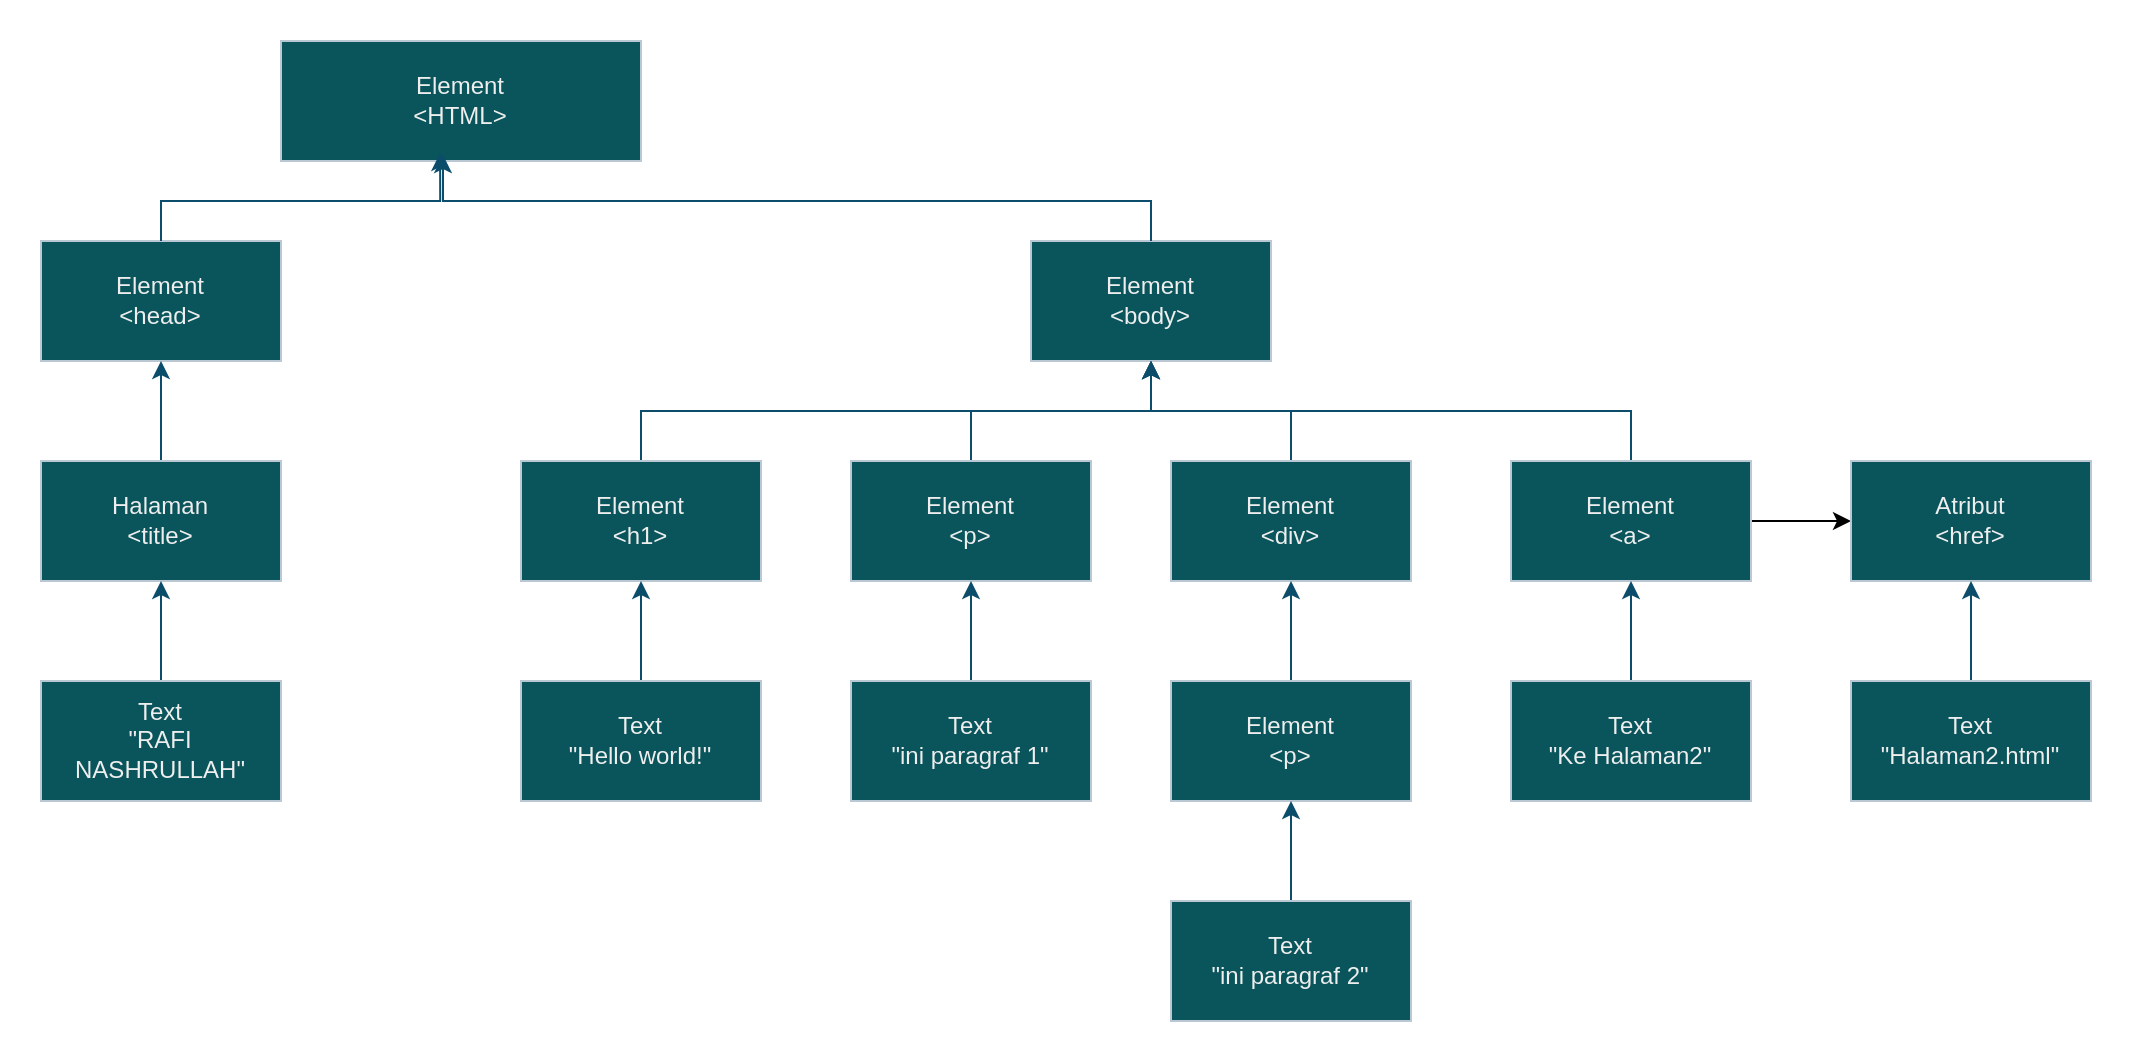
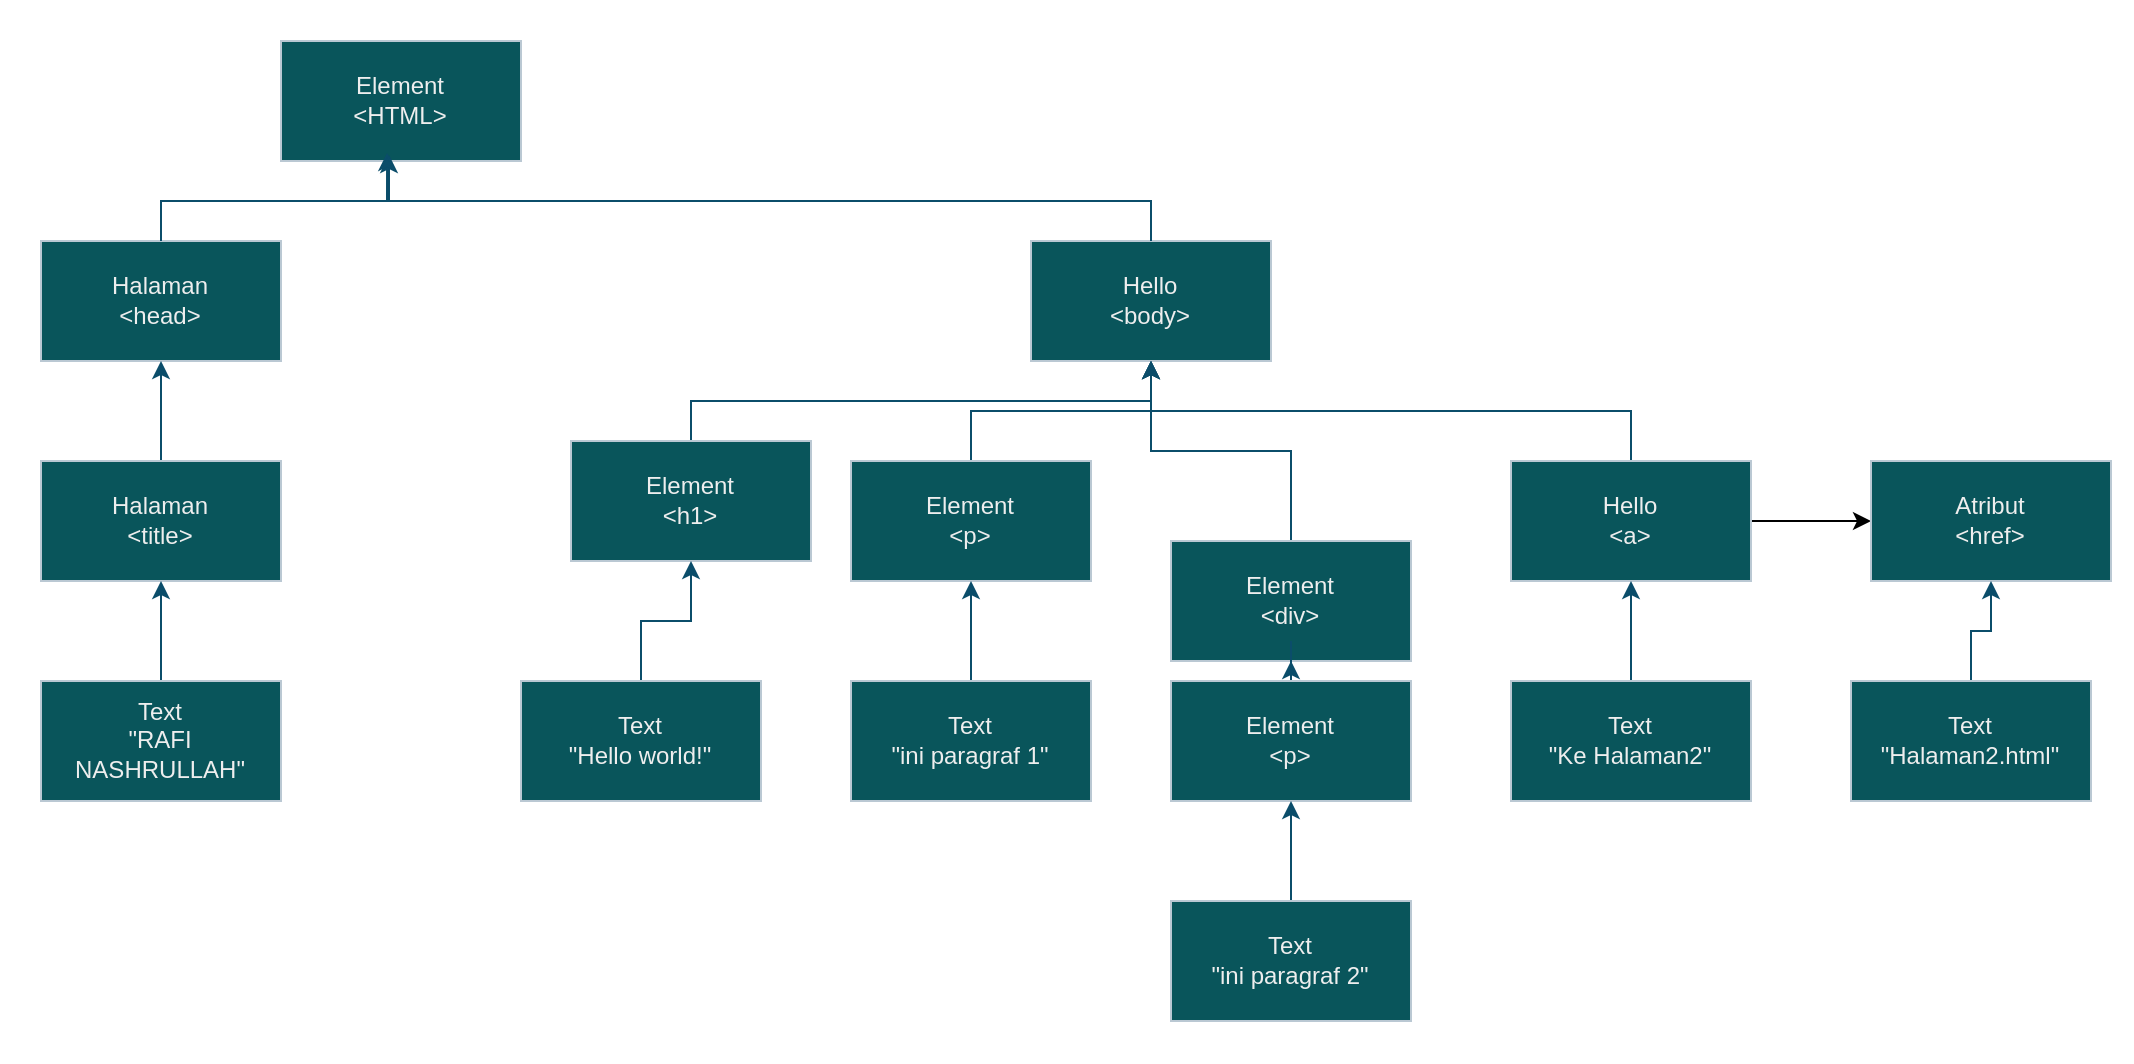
  <mxCell id="0" />
  <mxCell id="1" parent="0" />
- <mxCell id="2" value="Element&lt;br&gt;&amp;lt;HTML&amp;gt;" style="rounded=0;whiteSpace=wrap;html=1;fillColor=#09555B;strokeColor=#BAC8D3;labelBackgroundColor=none;fontColor=#EEEEEE;" parent="1" vertex="1"><mxGeometry x="140" y="20" width="180" height="60" as="geometry" /></mxCell>
- <mxCell id="3" value="Element&lt;div&gt;&amp;lt;head&amp;gt;&lt;/div&gt;" style="rounded=0;whiteSpace=wrap;html=1;fillColor=#09555B;strokeColor=#BAC8D3;labelBackgroundColor=none;fontColor=#EEEEEE;" parent="1" vertex="1"><mxGeometry x="20" y="120" width="120" height="60" as="geometry" /></mxCell>
- <mxCell id="4" value="Element&lt;div&gt;&amp;lt;body&amp;gt;&lt;/div&gt;" style="rounded=0;whiteSpace=wrap;html=1;fillColor=#09555B;strokeColor=#BAC8D3;labelBackgroundColor=none;fontColor=#EEEEEE;" parent="1" vertex="1"><mxGeometry x="515" y="120" width="120" height="60" as="geometry" /></mxCell>
+ <mxCell id="2" value="Element&lt;br&gt;&amp;lt;HTML&amp;gt;" style="rounded=0;whiteSpace=wrap;html=1;fillColor=#09555B;strokeColor=#BAC8D3;labelBackgroundColor=none;fontColor=#EEEEEE;" parent="1" vertex="1"><mxGeometry x="140" y="20" width="120" height="60" as="geometry" /></mxCell>
+ <mxCell id="3" value="Halaman&lt;div&gt;&amp;lt;head&amp;gt;&lt;/div&gt;" style="rounded=0;whiteSpace=wrap;html=1;fillColor=#09555B;strokeColor=#BAC8D3;labelBackgroundColor=none;fontColor=#EEEEEE;" parent="1" vertex="1"><mxGeometry x="20" y="120" width="120" height="60" as="geometry" /></mxCell>
+ <mxCell id="4" value="Hello&lt;div&gt;&amp;lt;body&amp;gt;&lt;/div&gt;" style="rounded=0;whiteSpace=wrap;html=1;fillColor=#09555B;strokeColor=#BAC8D3;labelBackgroundColor=none;fontColor=#EEEEEE;" parent="1" vertex="1"><mxGeometry x="515" y="120" width="120" height="60" as="geometry" /></mxCell>
  <mxCell id="5" style="edgeStyle=orthogonalEdgeStyle;rounded=0;orthogonalLoop=1;jettySize=auto;html=1;exitX=0.5;exitY=0;exitDx=0;exitDy=0;entryX=0.45;entryY=0.95;entryDx=0;entryDy=0;entryPerimeter=0;labelBackgroundColor=none;strokeColor=#0B4D6A;fontColor=default;" parent="1" source="4" target="2" edge="1"><mxGeometry relative="1" as="geometry" /></mxCell>
  <mxCell id="6" style="edgeStyle=orthogonalEdgeStyle;rounded=0;orthogonalLoop=1;jettySize=auto;html=1;exitX=0.5;exitY=0;exitDx=0;exitDy=0;entryX=0.442;entryY=0.933;entryDx=0;entryDy=0;entryPerimeter=0;labelBackgroundColor=none;strokeColor=#0B4D6A;fontColor=default;" parent="1" source="3" target="2" edge="1"><mxGeometry relative="1" as="geometry" /></mxCell>
  <mxCell id="7" value="" style="edgeStyle=orthogonalEdgeStyle;rounded=0;orthogonalLoop=1;jettySize=auto;html=1;strokeColor=#0B4D6A;" parent="1" source="8" target="3" edge="1"><mxGeometry relative="1" as="geometry" /></mxCell>
  <mxCell id="8" value="Halaman&lt;div&gt;&amp;lt;title&amp;gt;&lt;/div&gt;" style="rounded=0;whiteSpace=wrap;html=1;fillColor=#09555B;strokeColor=#BAC8D3;labelBackgroundColor=none;fontColor=#EEEEEE;" parent="1" vertex="1"><mxGeometry x="20" y="230" width="120" height="60" as="geometry" /></mxCell>
  <mxCell id="9" value="" style="edgeStyle=orthogonalEdgeStyle;rounded=0;orthogonalLoop=1;jettySize=auto;html=1;strokeColor=#0B4D6A;" parent="1" source="10" target="8" edge="1"><mxGeometry relative="1" as="geometry" /></mxCell>
  <mxCell id="10" value="Text&lt;div&gt;&quot;RAFI NASHRULLAH&quot;&lt;/div&gt;" style="rounded=0;whiteSpace=wrap;html=1;fillColor=#09555B;strokeColor=#BAC8D3;labelBackgroundColor=none;fontColor=#EEEEEE;" parent="1" vertex="1"><mxGeometry x="20" y="340" width="120" height="60" as="geometry" /></mxCell>
  <mxCell id="11" style="edgeStyle=orthogonalEdgeStyle;rounded=0;orthogonalLoop=1;jettySize=auto;html=1;exitX=0.5;exitY=0;exitDx=0;exitDy=0;labelBackgroundColor=none;strokeColor=#0B4D6A;fontColor=default;" parent="1" source="12" target="4" edge="1"><mxGeometry relative="1" as="geometry" /></mxCell>
  <mxCell id="12" value="Element&lt;div&gt;&amp;lt;p&amp;gt;&lt;/div&gt;" style="rounded=0;whiteSpace=wrap;html=1;fillColor=#09555B;strokeColor=#BAC8D3;labelBackgroundColor=none;fontColor=#EEEEEE;" parent="1" vertex="1"><mxGeometry x="425" y="230" width="120" height="60" as="geometry" /></mxCell>
  <mxCell id="13" style="edgeStyle=orthogonalEdgeStyle;rounded=0;orthogonalLoop=1;jettySize=auto;html=1;exitX=0.5;exitY=0;exitDx=0;exitDy=0;labelBackgroundColor=none;strokeColor=#0B4D6A;fontColor=default;" parent="1" source="14" target="4" edge="1"><mxGeometry relative="1" as="geometry" /></mxCell>
- <mxCell id="14" value="Element&lt;div&gt;&amp;lt;h1&amp;gt;&lt;/div&gt;" style="rounded=0;whiteSpace=wrap;html=1;fillColor=#09555B;strokeColor=#BAC8D3;labelBackgroundColor=none;fontColor=#EEEEEE;" parent="1" vertex="1"><mxGeometry x="260" y="230" width="120" height="60" as="geometry" /></mxCell>
+ <mxCell id="14" value="Element&lt;div&gt;&amp;lt;h1&amp;gt;&lt;/div&gt;" style="rounded=0;whiteSpace=wrap;html=1;fillColor=#09555B;strokeColor=#BAC8D3;labelBackgroundColor=none;fontColor=#EEEEEE;" parent="1" vertex="1"><mxGeometry x="285" y="220" width="120" height="60" as="geometry" /></mxCell>
  <mxCell id="15" style="edgeStyle=orthogonalEdgeStyle;rounded=0;orthogonalLoop=1;jettySize=auto;html=1;exitX=0.5;exitY=0;exitDx=0;exitDy=0;entryX=0.5;entryY=1;entryDx=0;entryDy=0;labelBackgroundColor=none;strokeColor=#0B4D6A;fontColor=default;" parent="1" source="17" target="4" edge="1"><mxGeometry relative="1" as="geometry" /></mxCell>
  <mxCell id="16" value="" style="edgeStyle=orthogonalEdgeStyle;rounded=0;orthogonalLoop=1;jettySize=auto;html=1;" edge="1" parent="1" source="17" target="20"><mxGeometry relative="1" as="geometry" /></mxCell>
- <mxCell id="17" value="Element&lt;div&gt;&amp;lt;a&amp;gt;&lt;/div&gt;" style="rounded=0;whiteSpace=wrap;html=1;fillColor=#09555B;strokeColor=#BAC8D3;labelBackgroundColor=none;fontColor=#EEEEEE;" parent="1" vertex="1"><mxGeometry x="755" y="230" width="120" height="60" as="geometry" /></mxCell>
+ <mxCell id="17" value="Hello&lt;div&gt;&amp;lt;a&amp;gt;&lt;/div&gt;" style="rounded=0;whiteSpace=wrap;html=1;fillColor=#09555B;strokeColor=#BAC8D3;labelBackgroundColor=none;fontColor=#EEEEEE;" parent="1" vertex="1"><mxGeometry x="755" y="230" width="120" height="60" as="geometry" /></mxCell>
  <mxCell id="18" style="edgeStyle=orthogonalEdgeStyle;rounded=0;orthogonalLoop=1;jettySize=auto;html=1;exitX=0.5;exitY=0;exitDx=0;exitDy=0;labelBackgroundColor=none;strokeColor=#0B4D6A;fontColor=default;" parent="1" source="19" target="4" edge="1"><mxGeometry relative="1" as="geometry" /></mxCell>
- <mxCell id="19" value="Element&lt;div&gt;&amp;lt;div&amp;gt;&lt;/div&gt;" style="rounded=0;whiteSpace=wrap;html=1;fillColor=#09555B;strokeColor=#BAC8D3;labelBackgroundColor=none;fontColor=#EEEEEE;" parent="1" vertex="1"><mxGeometry x="585" y="230" width="120" height="60" as="geometry" /></mxCell>
- <mxCell id="20" value="Atribut&lt;div&gt;&amp;lt;href&amp;gt;&lt;/div&gt;" style="rounded=0;whiteSpace=wrap;html=1;fillColor=#09555B;strokeColor=#BAC8D3;labelBackgroundColor=none;fontColor=#EEEEEE;" parent="1" vertex="1"><mxGeometry x="925" y="230" width="120" height="60" as="geometry" /></mxCell>
+ <mxCell id="19" value="Element&lt;div&gt;&amp;lt;div&amp;gt;&lt;/div&gt;" style="rounded=0;whiteSpace=wrap;html=1;fillColor=#09555B;strokeColor=#BAC8D3;labelBackgroundColor=none;fontColor=#EEEEEE;" parent="1" vertex="1"><mxGeometry x="585" y="270" width="120" height="60" as="geometry" /></mxCell>
+ <mxCell id="20" value="Atribut&lt;div&gt;&amp;lt;href&amp;gt;&lt;/div&gt;" style="rounded=0;whiteSpace=wrap;html=1;fillColor=#09555B;strokeColor=#BAC8D3;labelBackgroundColor=none;fontColor=#EEEEEE;" parent="1" vertex="1"><mxGeometry x="935" y="230" width="120" height="60" as="geometry" /></mxCell>
  <mxCell id="21" value="" style="edgeStyle=orthogonalEdgeStyle;rounded=0;orthogonalLoop=1;jettySize=auto;html=1;strokeColor=#0B4D6A;" parent="1" source="22" target="14" edge="1"><mxGeometry relative="1" as="geometry" /></mxCell>
  <mxCell id="22" value="Text&lt;div&gt;&quot;Hello world!&quot;&lt;/div&gt;" style="rounded=0;whiteSpace=wrap;html=1;fillColor=#09555B;strokeColor=#BAC8D3;labelBackgroundColor=none;fontColor=#EEEEEE;" parent="1" vertex="1"><mxGeometry x="260" y="340" width="120" height="60" as="geometry" /></mxCell>
  <mxCell id="23" value="" style="edgeStyle=orthogonalEdgeStyle;rounded=0;orthogonalLoop=1;jettySize=auto;html=1;strokeColor=#0B4D6A;" parent="1" source="24" target="12" edge="1"><mxGeometry relative="1" as="geometry" /></mxCell>
  <mxCell id="24" value="Text&lt;div&gt;&quot;ini paragraf 1&quot;&lt;/div&gt;" style="rounded=0;whiteSpace=wrap;html=1;fillColor=#09555B;strokeColor=#BAC8D3;labelBackgroundColor=none;fontColor=#EEEEEE;" parent="1" vertex="1"><mxGeometry x="425" y="340" width="120" height="60" as="geometry" /></mxCell>
  <mxCell id="25" value="" style="edgeStyle=orthogonalEdgeStyle;rounded=0;orthogonalLoop=1;jettySize=auto;html=1;strokeColor=#0B4D6A;" parent="1" source="26" target="19" edge="1"><mxGeometry relative="1" as="geometry" /></mxCell>
  <mxCell id="26" value="Element&lt;div&gt;&amp;lt;p&amp;gt;&lt;/div&gt;" style="rounded=0;whiteSpace=wrap;html=1;fillColor=#09555B;strokeColor=#BAC8D3;labelBackgroundColor=none;fontColor=#EEEEEE;" parent="1" vertex="1"><mxGeometry x="585" y="340" width="120" height="60" as="geometry" /></mxCell>
  <mxCell id="27" value="" style="edgeStyle=orthogonalEdgeStyle;rounded=0;orthogonalLoop=1;jettySize=auto;html=1;strokeColor=#0B4D6A;" parent="1" source="28" target="17" edge="1"><mxGeometry relative="1" as="geometry" /></mxCell>
  <mxCell id="28" value="Text&lt;div&gt;&quot;Ke Halaman2&quot;&lt;/div&gt;" style="rounded=0;whiteSpace=wrap;html=1;fillColor=#09555B;strokeColor=#BAC8D3;labelBackgroundColor=none;fontColor=#EEEEEE;" parent="1" vertex="1"><mxGeometry x="755" y="340" width="120" height="60" as="geometry" /></mxCell>
  <mxCell id="29" value="" style="edgeStyle=orthogonalEdgeStyle;rounded=0;orthogonalLoop=1;jettySize=auto;html=1;strokeColor=#0B4D6A;" parent="1" source="30" target="20" edge="1"><mxGeometry relative="1" as="geometry" /></mxCell>
  <mxCell id="30" value="Text&lt;div&gt;&quot;Halaman2.html&quot;&lt;/div&gt;" style="rounded=0;whiteSpace=wrap;html=1;fillColor=#09555B;strokeColor=#BAC8D3;labelBackgroundColor=none;fontColor=#EEEEEE;" parent="1" vertex="1"><mxGeometry x="925" y="340" width="120" height="60" as="geometry" /></mxCell>
  <mxCell id="31" value="" style="edgeStyle=orthogonalEdgeStyle;rounded=0;orthogonalLoop=1;jettySize=auto;html=1;strokeColor=#0B4D6A;" parent="1" source="32" target="26" edge="1"><mxGeometry relative="1" as="geometry" /></mxCell>
  <mxCell id="32" value="Text&lt;div&gt;&quot;ini paragraf 2&quot;&lt;/div&gt;" style="rounded=0;whiteSpace=wrap;html=1;fillColor=#09555B;strokeColor=#BAC8D3;labelBackgroundColor=none;fontColor=#EEEEEE;" parent="1" vertex="1"><mxGeometry x="585" y="450" width="120" height="60" as="geometry" /></mxCell>
